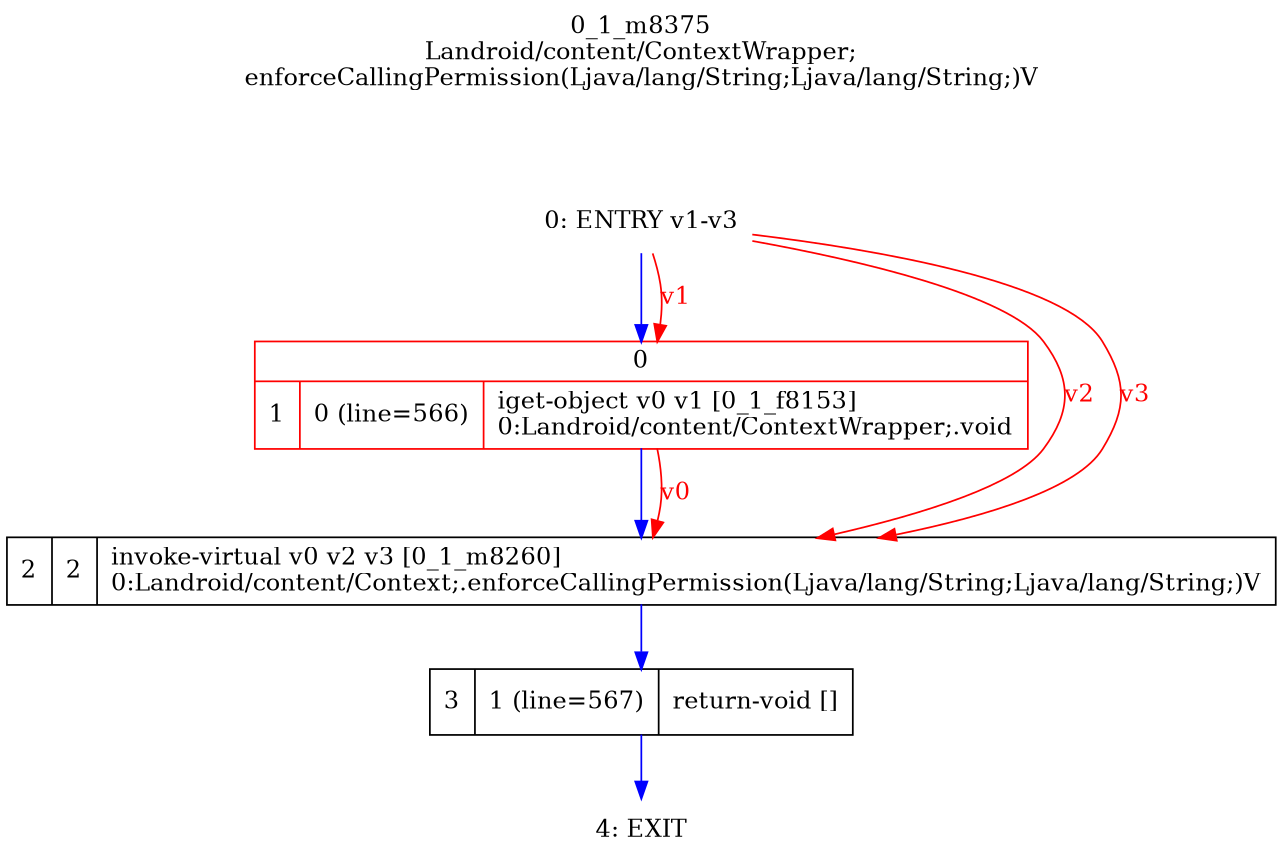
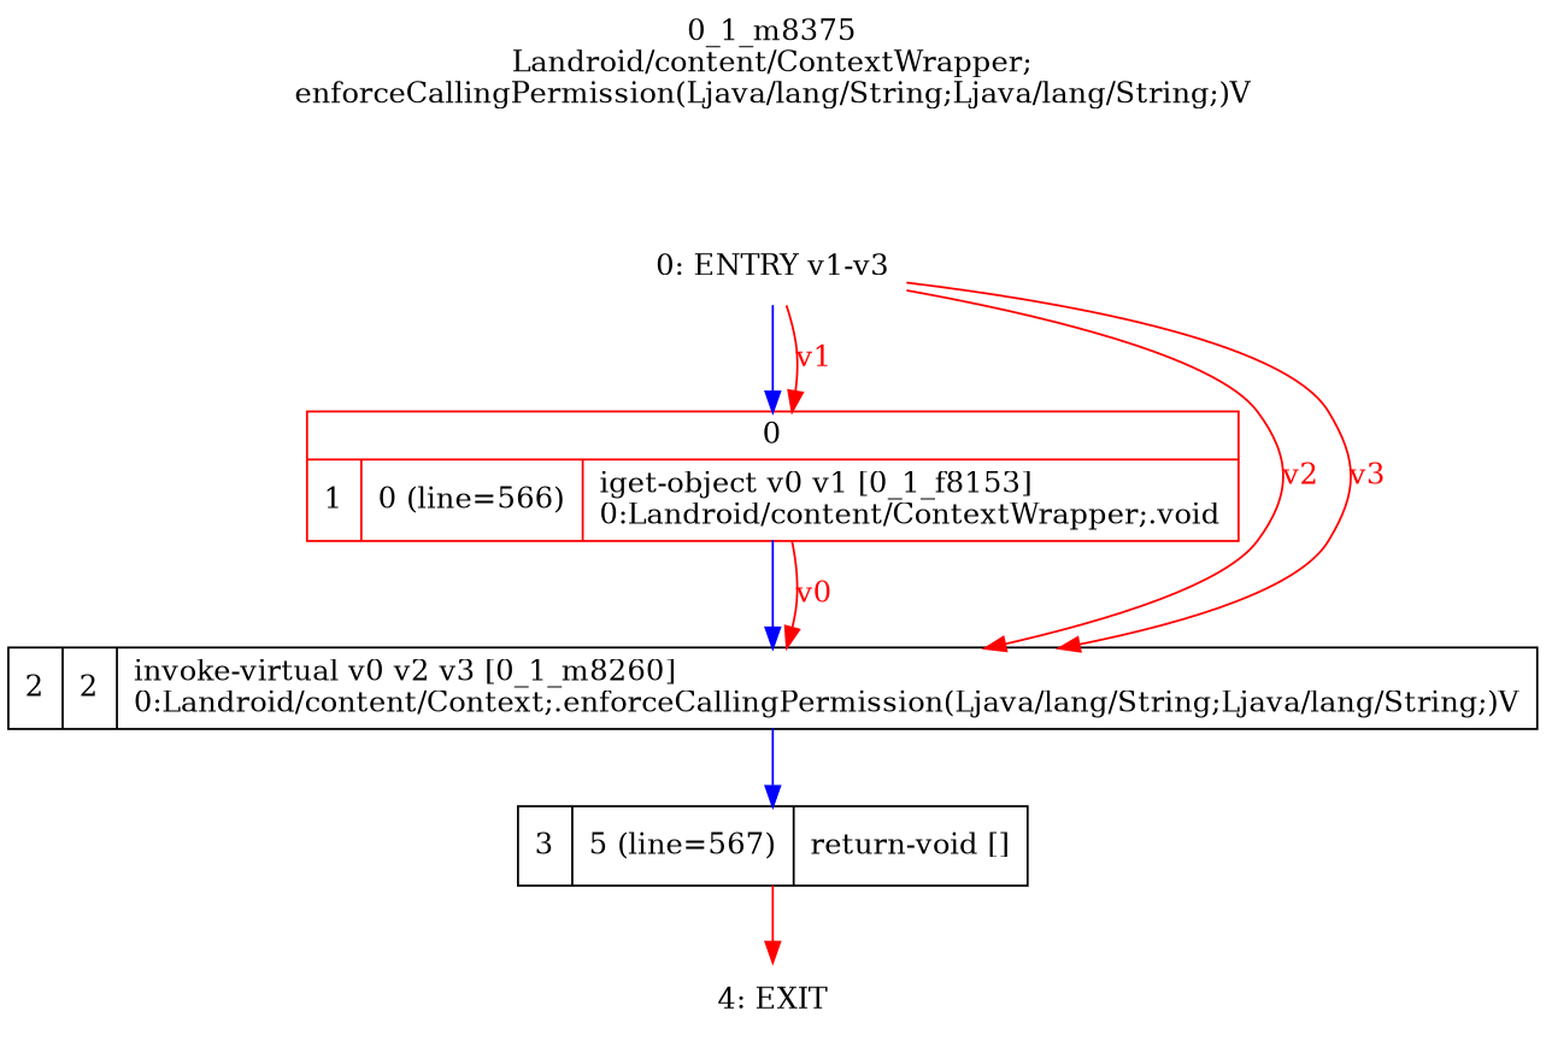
  digraph {
    label="0_1_m8375\nLandroid/content/ContextWrapper;\nenforceCallingPermission(Ljava/lang/String;Ljava/lang/String;)V"
    labelloc=t
    rankdir=UD
    node [shape=record]
    edge [color=blue fontcolor=blue]
    n1 [label="0: ENTRY v1-v3" shape=plaintext]
    n2 [color=red label="{0|{1|0 (line=566)|iget-object v0 v1 [0_1_f8153]\l0:Landroid/content/ContextWrapper;.void\l}}"]
    n3 [label="2|2|invoke-virtual v0 v2 v3 [0_1_m8260]\l0:Landroid/content/Context;.enforceCallingPermission(Ljava/lang/String;Ljava/lang/String;)V\l"]
-   n4 [label="3|1 (line=567)|return-void []\l"]
+   n4 [label="3|5 (line=567)|return-void []\l"]
    n5 [label="4: EXIT" shape=plaintext]
    n1 -> n2 [weight=100]
    n1 -> n2 [color=red fontcolor=red label=v1]
    n1 -> n3 [color=red fontcolor=red label=v2]
    n1 -> n3 [color=red fontcolor=red label=v3]
    n2 -> n3 [weight=100]
    n2 -> n3 [color=red fontcolor=red label=v0]
    n3 -> n4 [weight=100]
-   n4 -> n5 [weight=100]
+   n4 -> n5 [color=red weight=100]
  }
